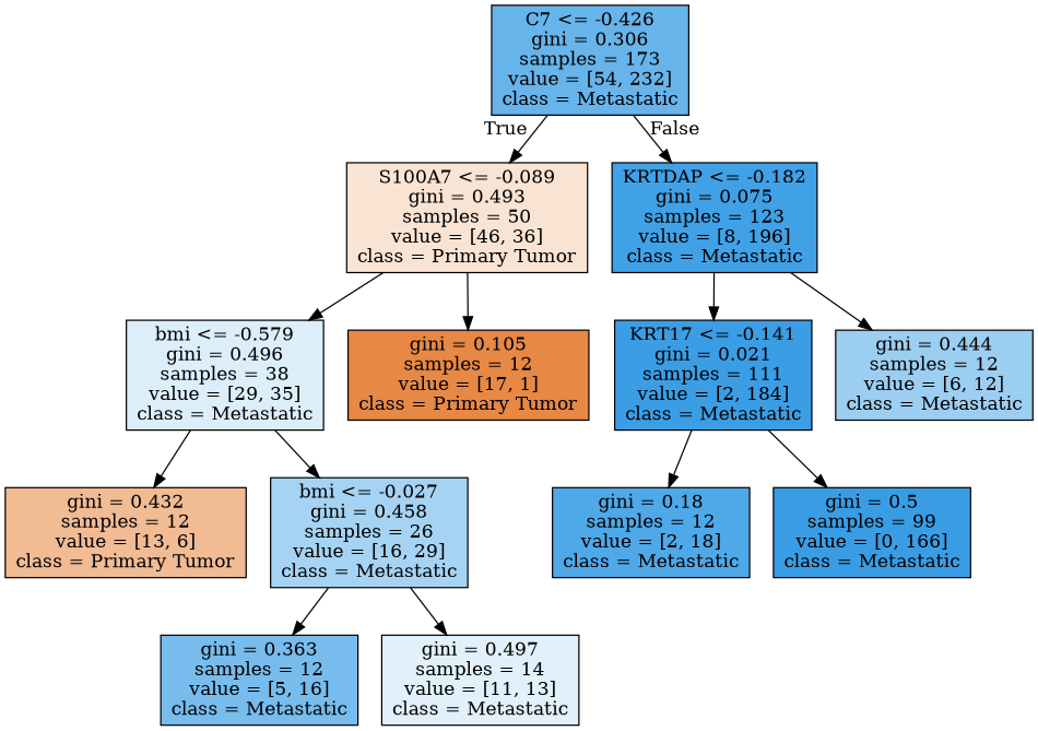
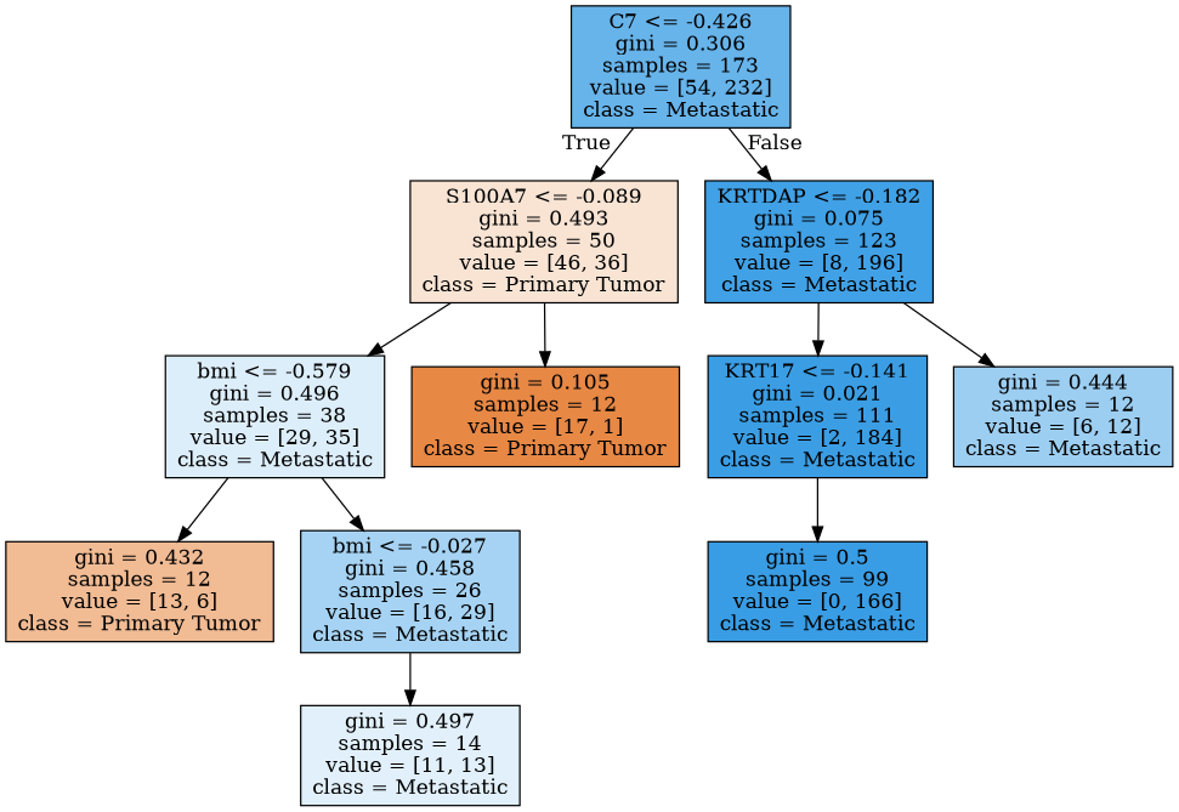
  digraph {
    node [color=black shape=box style=filled]
    n1 [fillcolor="#67b4eb" label="C7 <= -0.426\ngini = 0.306\nsamples = 173\nvalue = [54, 232]\nclass = Metastatic"]
    n2 [fillcolor="#f9e4d4" label="S100A7 <= -0.089\ngini = 0.493\nsamples = 50\nvalue = [46, 36]\nclass = Primary Tumor"]
    n3 [fillcolor="#41a1e6" label="KRTDAP <= -0.182\ngini = 0.075\nsamples = 123\nvalue = [8, 196]\nclass = Metastatic"]
    n4 [fillcolor="#ddeefb" label="bmi <= -0.579\ngini = 0.496\nsamples = 38\nvalue = [29, 35]\nclass = Metastatic"]
    n5 [fillcolor="#e78845" label="gini = 0.105\nsamples = 12\nvalue = [17, 1]\nclass = Primary Tumor"]
    n6 [fillcolor="#3b9ee5" label="KRT17 <= -0.141\ngini = 0.021\nsamples = 111\nvalue = [2, 184]\nclass = Metastatic"]
    n7 [fillcolor="#9ccef2" label="gini = 0.444\nsamples = 12\nvalue = [6, 12]\nclass = Metastatic"]
    n8 [fillcolor="#f1bb94" label="gini = 0.432\nsamples = 12\nvalue = [13, 6]\nclass = Primary Tumor"]
    n9 [fillcolor="#a6d3f3" label="bmi <= -0.027\ngini = 0.458\nsamples = 26\nvalue = [16, 29]\nclass = Metastatic"]
-   n10 [fillcolor="#77bced" label="gini = 0.363\nsamples = 12\nvalue = [5, 16]\nclass = Metastatic"]
    n11 [fillcolor="#e1f0fb" label="gini = 0.497\nsamples = 14\nvalue = [11, 13]\nclass = Metastatic"]
-   n12 [fillcolor="#4fa8e8" label="gini = 0.18\nsamples = 12\nvalue = [2, 18]\nclass = Metastatic"]
    n13 [fillcolor="#399de5" label="gini = 0.5\nsamples = 99\nvalue = [0, 166]\nclass = Metastatic"]
    n1 -> n2 [headlabel=True labelangle=45 labeldistance=2.5]
    n1 -> n3 [headlabel=False labelangle=-45 labeldistance=2.5]
    n2 -> n4
    n2 -> n5
    n3 -> n6
    n3 -> n7
    n4 -> n8
    n4 -> n9
-   n6 -> n12
    n6 -> n13
-   n9 -> n10
    n9 -> n11
  }
